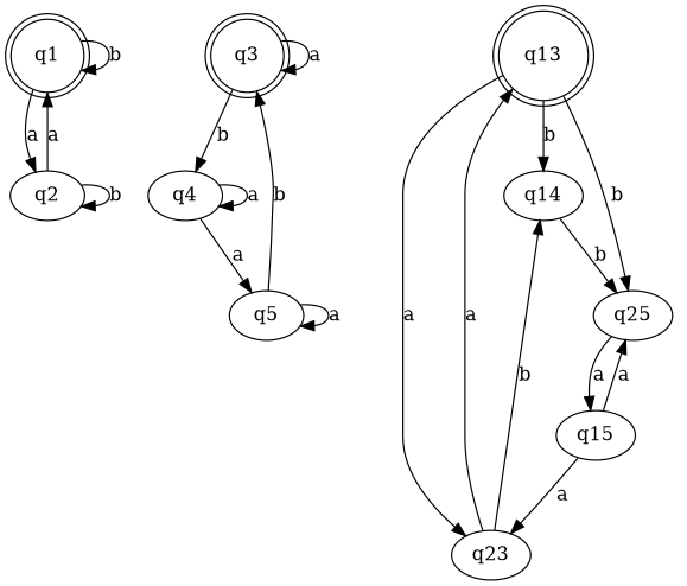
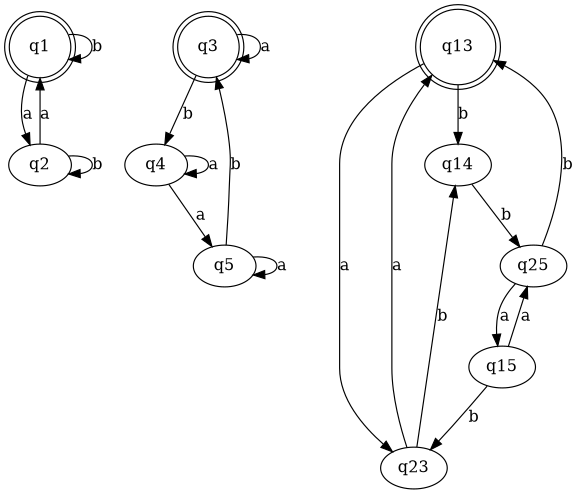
  digraph {
    n1 [label=q1 shape=doublecircle]
    n2 [label=q2]
    n3 [label=q3 shape=doublecircle]
    n4 [label=q4]
    n5 [label=q5]
    n6 [label=q13 shape=doublecircle]
    n7 [label=q14]
    n8 [label=q23]
    n9 [label=q25]
    n10 [label=q15]
    n1 -> n1 [label=b]
    n1 -> n2 [label=a]
    n2 -> n1 [label=a]
    n2 -> n2 [label=b]
    n3 -> n3 [label=a]
    n3 -> n4 [label=b]
    n4 -> n4 [label=a]
    n4 -> n5 [label=a]
    n5 -> n3 [label=b]
    n5 -> n5 [label=a]
    n6 -> n7 [label=b]
    n6 -> n8 [label=a]
    n7 -> n9 [label=b]
    n8 -> n6 [label=a]
    n8 -> n7 [label=b]
-   n6 -> n9 [label=b]
+   n9 -> n6 [label=b]
    n9 -> n10 [label=a]
-   n10 -> n8 [label=a]
+   n10 -> n8 [label=b]
    n10 -> n9 [label=a]
  }
